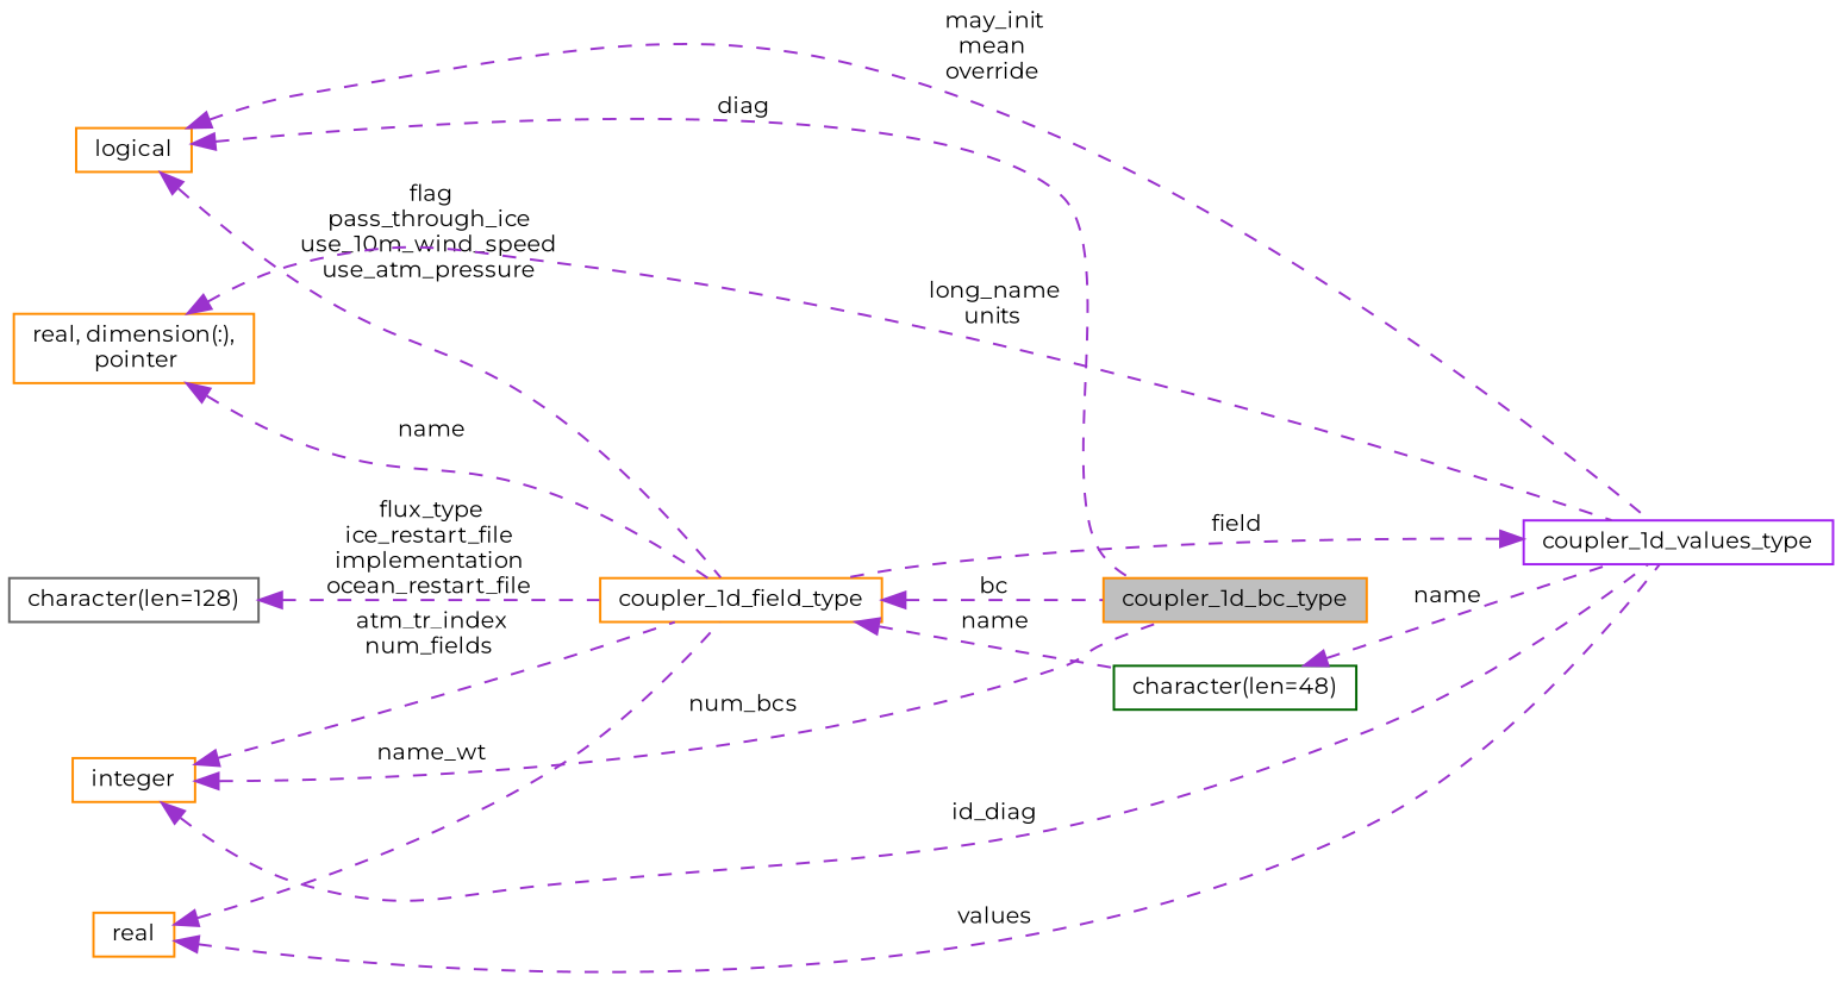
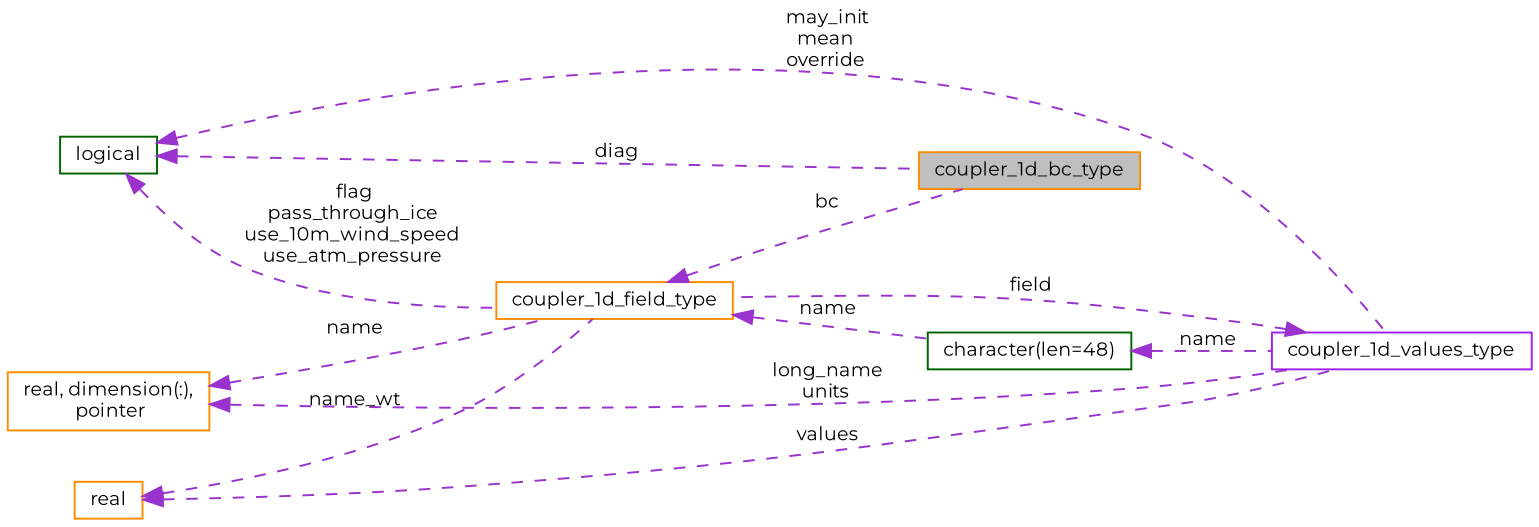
  digraph {
    fontname=Montserrat
    rankdir=LR
    node [color=darkorange fillcolor=white fontname=Montserrat fontsize=10 shape=record style=filled]
    edge [color=darkorchid3 dir=back fontname=Montserrat fontsize=10 labelfontname=Helvetica labelfontsize=10 style=dashed]
    n1 [fillcolor=grey75 fontcolor=black height=0.2 label=coupler_1d_bc_type width=0.4]
-   n2 [height=0.2 label=logical width=0.4]
+   n2 [color=darkgreen height=0.2 label=logical width=0.4]
    n3 [height=0.2 label=coupler_1d_field_type width=0.4]
    n4 [color=purple height=0.2 label=coupler_1d_values_type width=0.4]
    n5 [color=darkgreen height=0.2 label="character(len=48)" width=0.4]
    n6 [height=0.2 label="real, dimension(:),\l pointer" width=0.4]
-   n7 [color=gray40 height=0.2 label="character(len=128)" width=0.4]
-   n8 [height=0.2 label=integer width=0.4]
    n9 [height=0.2 label=real width=0.4]
    n2 -> n1 [label=" diag"]
    n2 -> n3 [label=" flag\npass_through_ice\nuse_10m_wind_speed\nuse_atm_pressure"]
    n2 -> n4 [label=" may_init\nmean\noverride"]
    n3 -> n1 [label=" bc"]
    n3 -> n5 [label=" name"]
    n4 -> n3 [label=" field"]
    n5 -> n4 [label=" name"]
    n6 -> n3 [label=" name"]
    n6 -> n4 [label=" long_name\nunits"]
-   n7 -> n3 [label=" flux_type\nice_restart_file\nimplementation\nocean_restart_file"]
-   n8 -> n1 [label=" num_bcs"]
-   n8 -> n3 [label=" atm_tr_index\nnum_fields"]
-   n8 -> n4 [label=" id_diag"]
    n9 -> n3 [label=" name_wt"]
    n9 -> n4 [label=" values"]
  }
